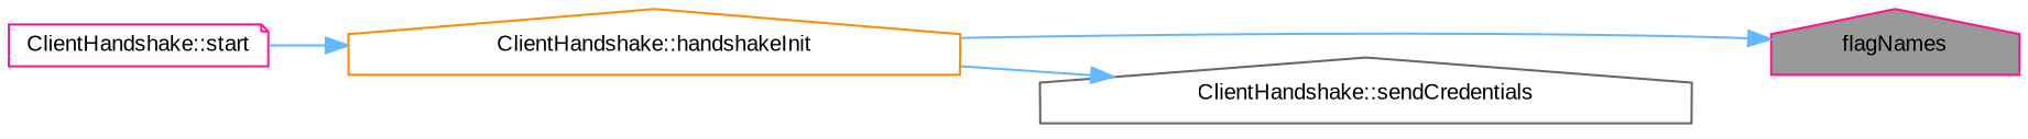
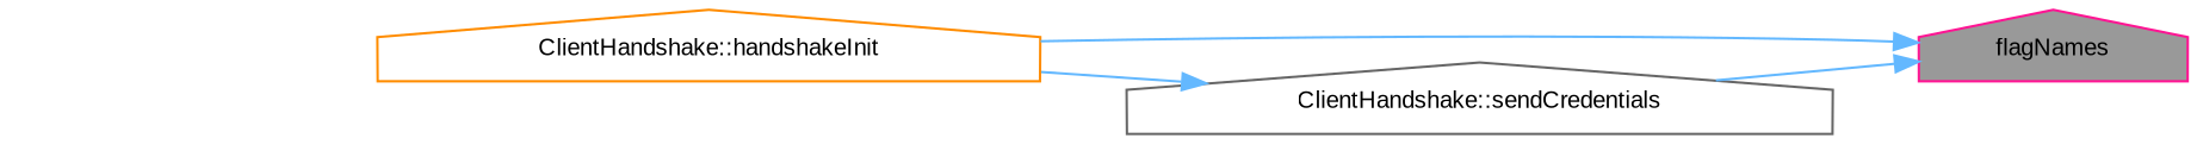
  digraph {
    rankdir=RL
    fontname="Liberation Sans"
    node [color=deeppink fillcolor=white fontname="Liberation Sans" fontsize=10 shape=house style=filled]
    edge [color=steelblue1 dir=back fontname="Liberation Sans" fontsize=10 labelfontname=Helvetica labelfontsize=10 style=solid]
    n1 [fillcolor=grey60 fontcolor=black height=0.2 label=flagNames width=0.4]
    n2 [color=darkorange height=0.2 label="ClientHandshake::handshakeInit" width=0.4]
    n3 [color=gray40 height=0.2 label="ClientHandshake::sendCredentials" width=0.4]
-   n4 [height=0.2 label="ClientHandshake::start" shape=note width=0.4]
    n1 -> n2
-   n2 -> n4
+   n1 -> n3
    n3 -> n2
  }
